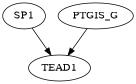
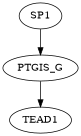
  digraph {
    edge [color=black penwidth=1.000000]
    SP1
    PTGIS_G
    TEAD1
-   SP1 -> TEAD1
+   SP1 -> PTGIS_G
    PTGIS_G -> TEAD1
  }
